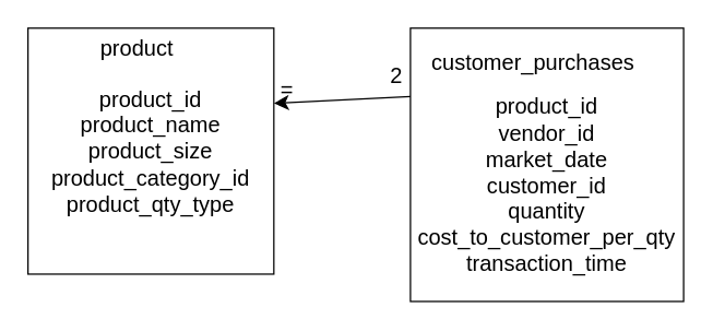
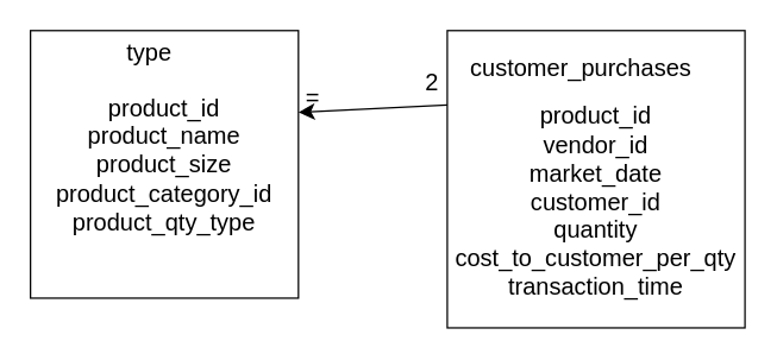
  <mxCell id="0" />
  <mxCell id="1" parent="0" />
  <mxCell id="2" value="" style="whiteSpace=wrap;html=1;aspect=fixed;" vertex="1" parent="1"><mxGeometry x="20" y="20" width="180" height="180" as="geometry" /></mxCell>
  <mxCell id="3" value="" style="whiteSpace=wrap;html=1;aspect=fixed;" vertex="1" parent="1"><mxGeometry x="300" y="20" width="200" height="200" as="geometry" /></mxCell>
  <mxCell id="4" value="customer_purchases" style="text;strokeColor=none;fillColor=none;html=1;align=center;verticalAlign=middle;whiteSpace=wrap;rounded=0;fontSize=16;" vertex="1" parent="1"><mxGeometry x="360" y="30" width="60" height="30" as="geometry" /></mxCell>
- <mxCell id="5" value="product" style="text;strokeColor=none;fillColor=none;html=1;align=center;verticalAlign=middle;whiteSpace=wrap;rounded=0;fontSize=16;" vertex="1" parent="1"><mxGeometry x="70" y="20" width="60" height="30" as="geometry" /></mxCell>
+ <mxCell id="5" value="type" style="text;strokeColor=none;fillColor=none;html=1;align=center;verticalAlign=middle;whiteSpace=wrap;rounded=0;fontSize=16;" vertex="1" parent="1"><mxGeometry x="70" y="20" width="60" height="30" as="geometry" /></mxCell>
  <mxCell id="6" value="product_id&lt;div&gt;vendor_id&lt;/div&gt;&lt;div&gt;market_date&lt;/div&gt;&lt;div&gt;customer_id&lt;/div&gt;&lt;div&gt;quantity&lt;/div&gt;&lt;div&gt;cost_to_customer_per_qty&lt;br&gt;&lt;/div&gt;&lt;div&gt;transaction_time&lt;br&gt;&lt;/div&gt;" style="text;strokeColor=none;fillColor=none;html=1;align=center;verticalAlign=middle;whiteSpace=wrap;rounded=0;fontSize=16;" vertex="1" parent="1"><mxGeometry x="310" y="70" width="180" height="130" as="geometry" /></mxCell>
  <mxCell id="7" value="product_id&lt;div&gt;product_name&lt;/div&gt;&lt;div&gt;product_size&lt;/div&gt;&lt;div&gt;product_category_id&lt;/div&gt;&lt;div&gt;product_qty_type&lt;/div&gt;&lt;div&gt;&lt;br&gt;&lt;/div&gt;" style="text;strokeColor=none;fillColor=none;html=1;align=center;verticalAlign=middle;whiteSpace=wrap;rounded=0;fontSize=16;" vertex="1" parent="1"><mxGeometry x="20" y="30" width="180" height="180" as="geometry" /></mxCell>
  <mxCell id="8" value="" style="endArrow=classic;html=1;rounded=0;fontSize=12;startSize=8;endSize=8;curved=1;exitX=0;exitY=0.25;exitDx=0;exitDy=0;entryX=1;entryY=0.25;entryDx=0;entryDy=0;" edge="1" parent="1" source="3" target="7"><mxGeometry relative="1" as="geometry"><mxPoint x="90" y="250" as="sourcePoint" /><mxPoint x="190" y="250" as="targetPoint" /></mxGeometry></mxCell>
  <mxCell id="9" value="=" style="text;strokeColor=none;fillColor=none;html=1;align=center;verticalAlign=middle;whiteSpace=wrap;rounded=0;fontSize=16;" vertex="1" parent="1"><mxGeometry x="180" y="50" width="60" height="30" as="geometry" /></mxCell>
  <mxCell id="10" value="2" style="text;strokeColor=none;fillColor=none;html=1;align=center;verticalAlign=middle;whiteSpace=wrap;rounded=0;fontSize=16;" vertex="1" parent="1"><mxGeometry x="260" y="40" width="60" height="30" as="geometry" /></mxCell>
